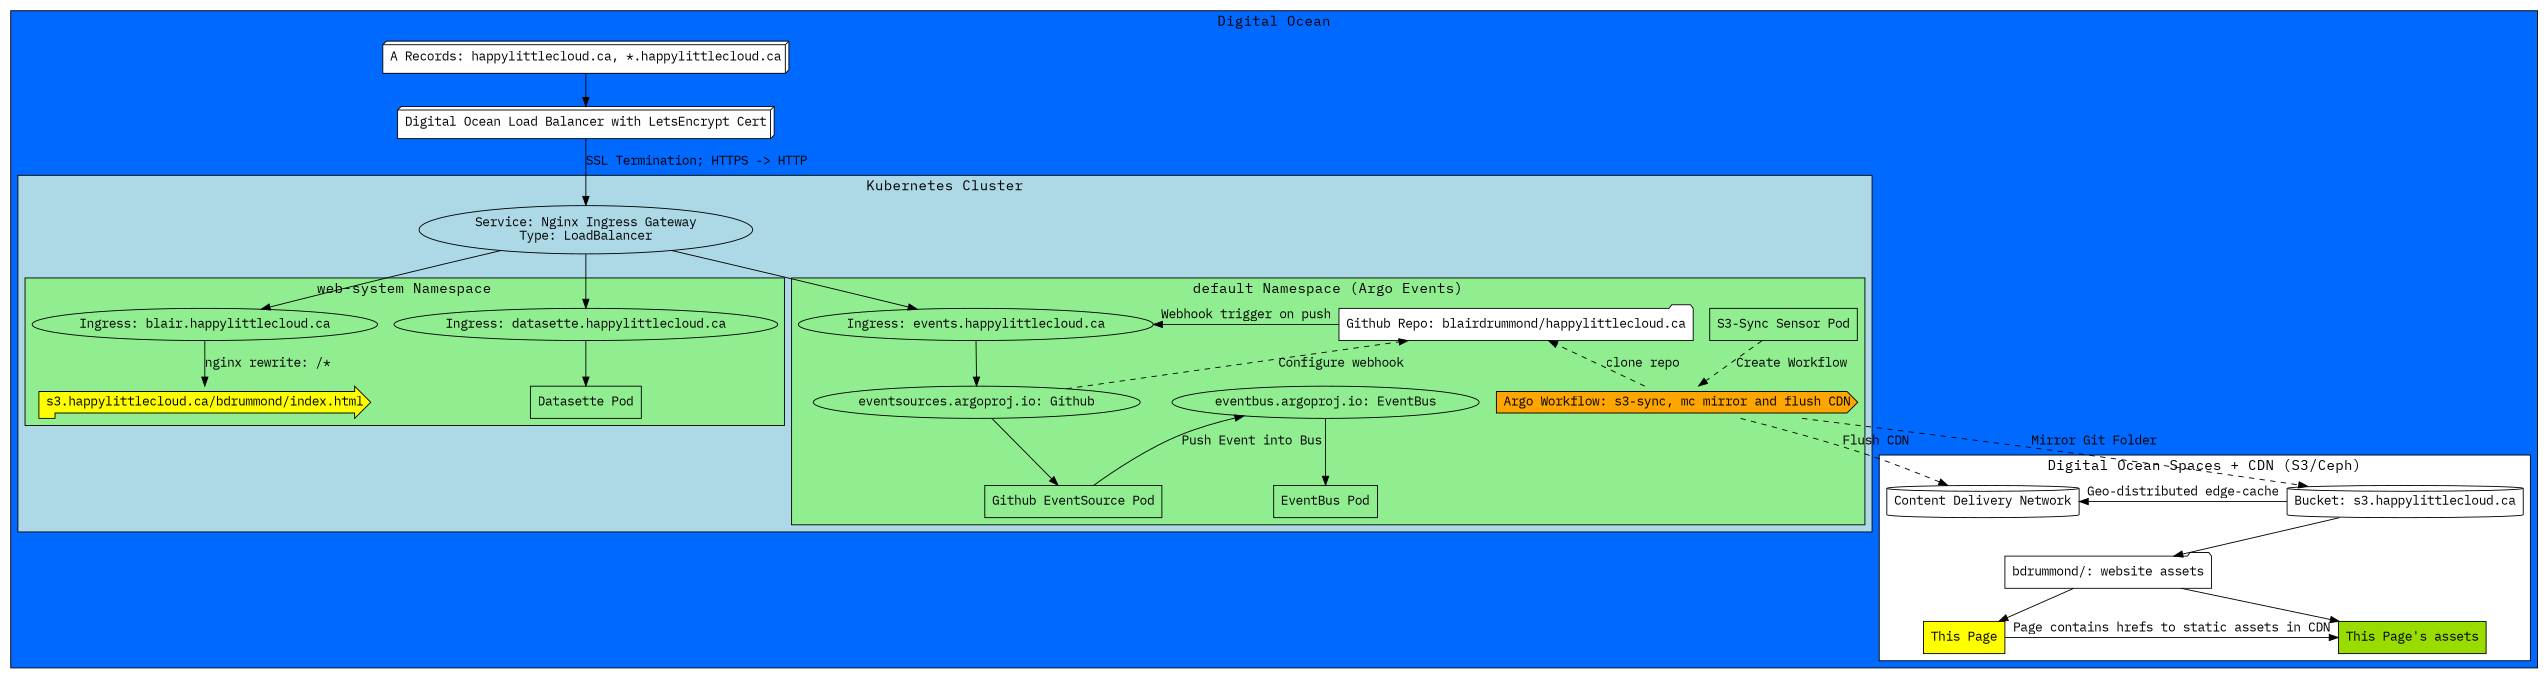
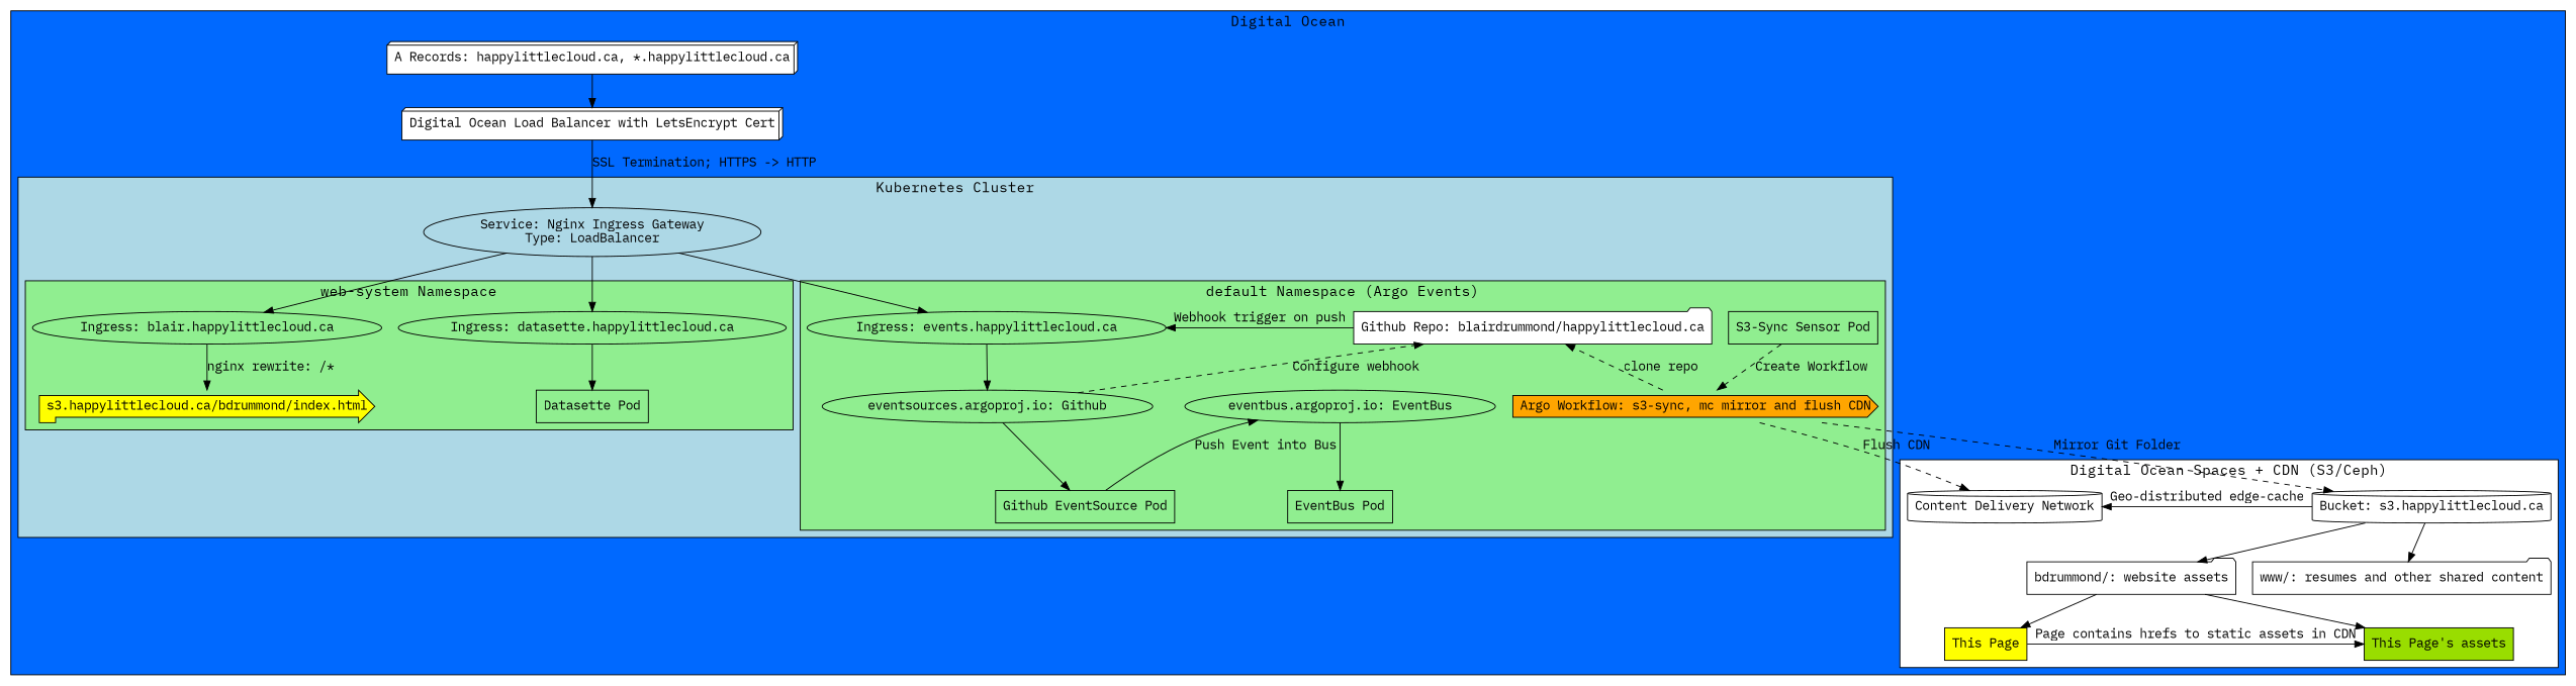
  digraph {
    fontname="IBM Plex Mono"
    node [fontname="IBM Plex Mono"]
    edge [fontname="IBM Plex Mono"]
    n1 [label="Ingress: blair.happylittlecloud.ca"]
    n2 [fillcolor=yellow label="s3.happylittlecloud.ca/bdrummond/index.html" shape=rpromoter style=filled]
    n3 [label="Ingress: datasette.happylittlecloud.ca"]
    n4 [label="Datasette Pod" shape=box]
    n5 [fillcolor=white label="Github Repo: blairdrummond/happylittlecloud.ca" shape=folder style=filled]
    n6 [label="Ingress: events.happylittlecloud.ca"]
    n7 [label="eventsources.argoproj.io: Github"]
    n8 [label="eventbus.argoproj.io: EventBus"]
    n9 [label="Github EventSource Pod" shape=box]
    n10 [label="EventBus Pod" shape=box]
    n11 [label="S3-Sync Sensor Pod" shape=box]
    n12 [fillcolor=orange label="Argo Workflow: s3-sync, mc mirror and flush CDN" shape=cds style=filled]
    n13 [label="Service: Nginx Ingress Gateway\nType: LoadBalancer"]
    n14 [label="Bucket: s3.happylittlecloud.ca" shape=cylinder]
    n15 [label="Content Delivery Network" shape=cylinder]
    n16 [fillcolor=yellow label="This Page" shape=box style=filled]
    n17 [fillcolor="#99dd00" label="This Page's assets" shape=box style=filled]
    n18 [label="bdrummond/: website assets" shape=folder]
+   n19 [label="www/: resumes and other shared content" shape=folder]
    n20 [fillcolor=white label="A Records: happylittlecloud.ca, *.happylittlecloud.ca" shape=box3d style=filled]
    n21 [fillcolor=white label="Digital Ocean Load Balancer with LetsEncrypt Cert" shape=box3d style=filled]
    subgraph cluster_1 {
      color=black
      fillcolor="#0069ff"
      fontsize="16pt"
      label="Digital Ocean"
      style=filled
      n20
      n21
      subgraph cluster_2 {
        color=black
        fillcolor=lightblue
        fontsize="16pt"
        label="Kubernetes Cluster"
        style=filled
        n13
        subgraph cluster_3 {
          color=black
          fillcolor=lightgreen
          fontsize="16pt"
          label="web-system Namespace"
          style=filled
          n1
          n2
          n3
          n4
        }
        subgraph cluster_4 {
          color=black
          fillcolor=lightgreen
          fontsize="16pt"
          label="default Namespace (Argo Events)"
          style=filled
          n9
          n10
          n11
          n12
          subgraph sub_5 {
            color=black
            fillcolor=lightgreen
            fontsize="16pt"
            label="default Namespace (Argo Events)"
            rank=min
            style=filled
            n5
            n6
          }
          subgraph sub_6 {
            color=black
            fillcolor=lightgreen
            fontsize="16pt"
            label="default Namespace (Argo Events)"
            rank=same
            style=filled
            n7
            n8
          }
        }
      }
      subgraph cluster_7 {
        color=black
        fillcolor=white
        fontsize="16pt"
        label="Digital Ocean Spaces + CDN (S3/Ceph)"
        style=filled
        n18
+       n19
        subgraph sub_8 {
          color=black
          fillcolor=white
          fontsize="16pt"
          label="Digital Ocean Spaces + CDN (S3/Ceph)"
          rank=same
          style=filled
          n14
          n15
        }
        subgraph sub_9 {
          color=black
          fillcolor=white
          fontsize="16pt"
          label="Digital Ocean Spaces + CDN (S3/Ceph)"
          rank=same
          style=filled
          n16
          n17
        }
      }
    }
    n1 -> n2 [label="nginx rewrite: /*"]
    n3 -> n4
    n5 -> n6 [label="Webhook trigger on push"]
    n6 -> n7
    n7 -> n5 [label="Configure webhook" style=dashed]
    n7 -> n8 [style=invis]
    n7 -> n9
    n8 -> n10
    n9 -> n8 [label="Push Event into Bus"]
    n11 -> n12 [label="Create Workflow" style=dashed]
    n12 -> n5 [label="clone repo" style=dashed]
    n12 -> n14 [label="Mirror Git Folder" style=dashed]
    n12 -> n15 [label="Flush CDN" style=dashed]
    n13 -> n1
    n13 -> n3
    n13 -> n6
    n14 -> n15 [label="Geo-distributed edge-cache"]
    n14 -> n18
+   n14 -> n19
    n16 -> n17 [label="Page contains hrefs to static assets in CDN"]
    n18 -> n16
    n18 -> n17
    n20 -> n21
    n21 -> n13 [label="SSL Termination; HTTPS -> HTTP"]
  }
